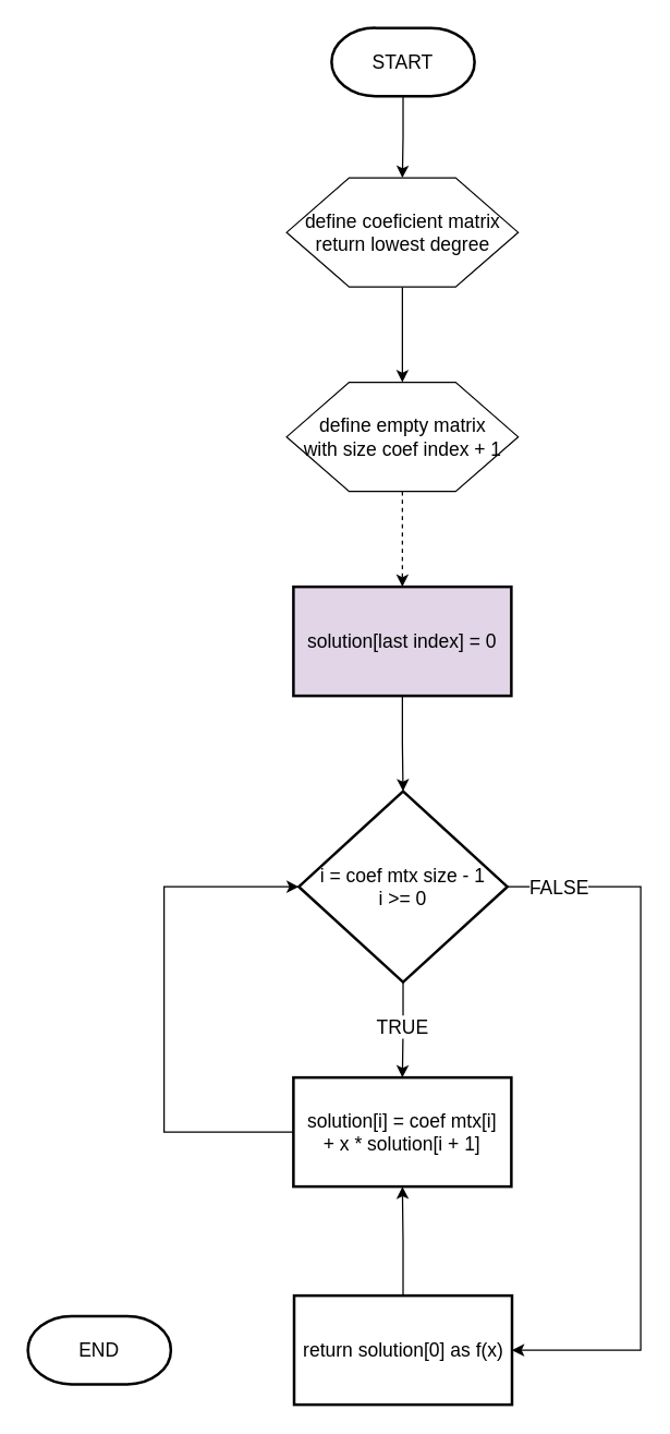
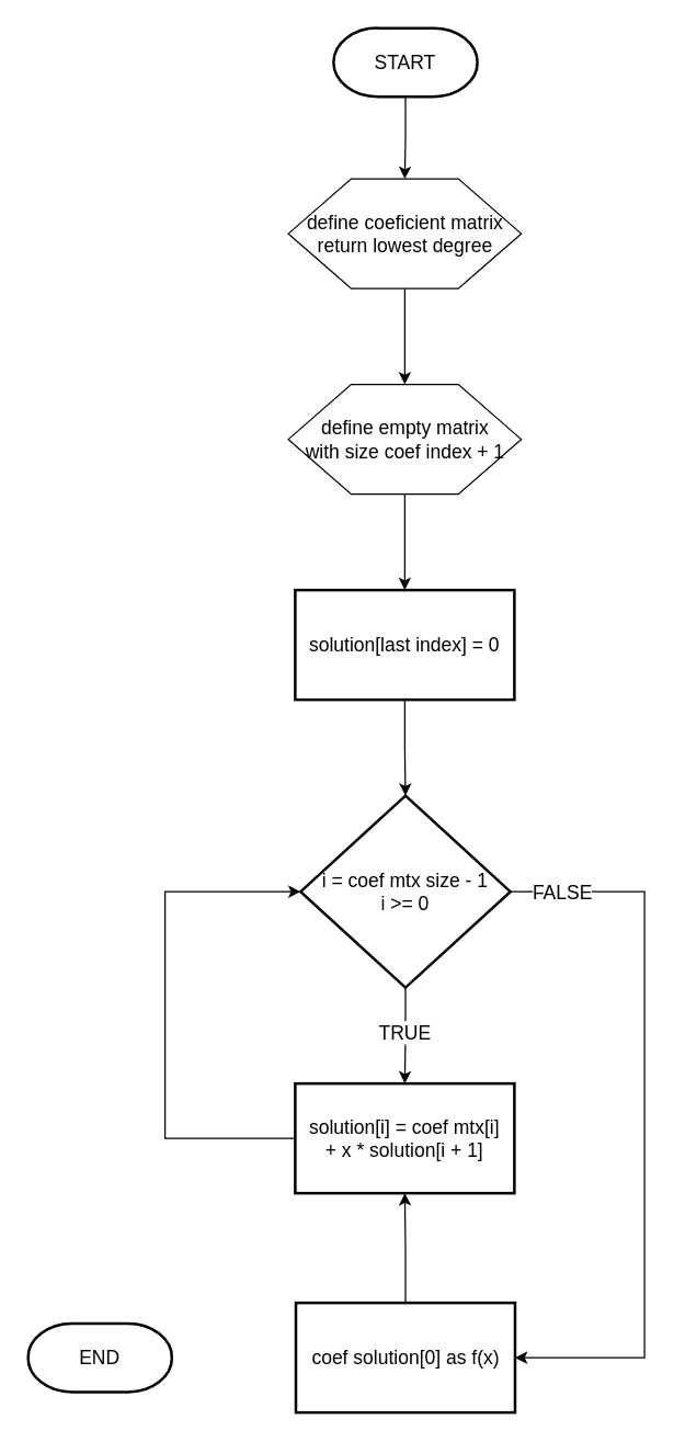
  <mxCell id="0" />
  <mxCell id="1" parent="0" />
  <mxCell id="2" value="" style="edgeStyle=orthogonalEdgeStyle;rounded=0;orthogonalLoop=1;jettySize=auto;html=1;" edge="1" parent="1" source="3" target="5"><mxGeometry relative="1" as="geometry" /></mxCell>
  <mxCell id="3" value="START" style="strokeWidth=2;html=1;shape=mxgraph.flowchart.terminator;whiteSpace=wrap;fontSize=14;" vertex="1" parent="1"><mxGeometry x="243" y="20" width="105" height="50" as="geometry" /></mxCell>
  <mxCell id="4" value="" style="edgeStyle=orthogonalEdgeStyle;rounded=0;orthogonalLoop=1;jettySize=auto;html=1;" edge="1" parent="1" source="5" target="7"><mxGeometry relative="1" as="geometry" /></mxCell>
  <mxCell id="5" value="define coeficient matrix&lt;div&gt;return lowest degree&lt;/div&gt;" style="verticalLabelPosition=middle;verticalAlign=middle;html=1;shape=hexagon;perimeter=hexagonPerimeter2;arcSize=6;size=0.27;labelPosition=center;align=center;fontSize=14;" vertex="1" parent="1"><mxGeometry x="210" y="130" width="170" height="80" as="geometry" /></mxCell>
- <mxCell id="6" value="" style="edgeStyle=orthogonalEdgeStyle;rounded=0;orthogonalLoop=1;jettySize=auto;html=1;dashed=1;" edge="1" parent="1" source="7" target="9"><mxGeometry relative="1" as="geometry" /></mxCell>
+ <mxCell id="6" value="" style="edgeStyle=orthogonalEdgeStyle;rounded=0;orthogonalLoop=1;jettySize=auto;html=1;" edge="1" parent="1" source="7" target="9"><mxGeometry relative="1" as="geometry" /></mxCell>
  <mxCell id="7" value="define empty matrix&lt;div&gt;with size coef index + 1&lt;/div&gt;" style="verticalLabelPosition=middle;verticalAlign=middle;html=1;shape=hexagon;perimeter=hexagonPerimeter2;arcSize=6;size=0.27;labelPosition=center;align=center;fontSize=14;" vertex="1" parent="1"><mxGeometry x="210" y="280" width="170" height="80" as="geometry" /></mxCell>
  <mxCell id="8" value="" style="edgeStyle=orthogonalEdgeStyle;rounded=0;orthogonalLoop=1;jettySize=auto;html=1;" edge="1" parent="1" source="9" target="14"><mxGeometry relative="1" as="geometry" /></mxCell>
- <mxCell id="9" value="solution[last index] = 0" style="rounded=1;whiteSpace=wrap;html=1;absoluteArcSize=1;arcSize=0;strokeWidth=2;fontSize=14;fillColor=#e1d5e7;" vertex="1" parent="1"><mxGeometry x="215" y="430" width="160" height="80" as="geometry" /></mxCell>
+ <mxCell id="9" value="solution[last index] = 0" style="rounded=1;whiteSpace=wrap;html=1;absoluteArcSize=1;arcSize=0;strokeWidth=2;fontSize=14;" vertex="1" parent="1"><mxGeometry x="215" y="430" width="160" height="80" as="geometry" /></mxCell>
  <mxCell id="10" value="" style="edgeStyle=orthogonalEdgeStyle;rounded=0;orthogonalLoop=1;jettySize=auto;html=1;" edge="1" parent="1" source="14" target="15"><mxGeometry relative="1" as="geometry" /></mxCell>
  <mxCell id="11" value="&lt;span style=&quot;font-size: 14px;&quot;&gt;TRUE&lt;/span&gt;" style="edgeLabel;html=1;align=center;verticalAlign=middle;resizable=0;points=[];" vertex="1" connectable="0" parent="10"><mxGeometry x="-0.106" y="-1" relative="1" as="geometry"><mxPoint as="offset" /></mxGeometry></mxCell>
  <mxCell id="12" style="edgeStyle=orthogonalEdgeStyle;rounded=0;orthogonalLoop=1;jettySize=auto;html=1;exitX=1;exitY=0.5;exitDx=0;exitDy=0;exitPerimeter=0;entryX=1;entryY=0.5;entryDx=0;entryDy=0;" edge="1" parent="1" source="14" target="18"><mxGeometry relative="1" as="geometry"><Array as="points"><mxPoint x="470" y="650" /><mxPoint x="470" y="990" /></Array></mxGeometry></mxCell>
  <mxCell id="13" value="&lt;font style=&quot;font-size: 14px;&quot;&gt;FALSE&lt;/font&gt;" style="edgeLabel;html=1;align=center;verticalAlign=middle;resizable=0;points=[];" vertex="1" connectable="0" parent="12"><mxGeometry x="-0.861" relative="1" as="geometry"><mxPoint as="offset" /></mxGeometry></mxCell>
  <mxCell id="14" value="i = coef mtx size - 1&lt;div&gt;i &amp;gt;= 0&lt;/div&gt;" style="strokeWidth=2;html=1;shape=mxgraph.flowchart.decision;whiteSpace=wrap;fontSize=14;" vertex="1" parent="1"><mxGeometry x="218.93" y="580" width="153.13" height="140" as="geometry" /></mxCell>
  <mxCell id="15" value="solution[i] = coef mtx[i]&lt;div&gt;+ x * solution[i + 1]&lt;/div&gt;" style="rounded=1;whiteSpace=wrap;html=1;absoluteArcSize=1;arcSize=0;strokeWidth=2;fontSize=14;" vertex="1" parent="1"><mxGeometry x="215" y="790" width="160" height="80" as="geometry" /></mxCell>
  <mxCell id="16" style="edgeStyle=orthogonalEdgeStyle;rounded=0;orthogonalLoop=1;jettySize=auto;html=1;exitX=0;exitY=0.5;exitDx=0;exitDy=0;entryX=0;entryY=0.5;entryDx=0;entryDy=0;entryPerimeter=0;" edge="1" parent="1" source="15" target="14"><mxGeometry relative="1" as="geometry"><Array as="points"><mxPoint x="120" y="830" /><mxPoint x="120" y="650" /></Array></mxGeometry></mxCell>
  <mxCell id="17" value="" style="edgeStyle=orthogonalEdgeStyle;rounded=0;orthogonalLoop=1;jettySize=auto;html=1;" edge="1" parent="1" source="18" target="15"><mxGeometry relative="1" as="geometry" /></mxCell>
- <mxCell id="18" value="return solution[0] as f(x)" style="rounded=1;whiteSpace=wrap;html=1;absoluteArcSize=1;arcSize=0;strokeWidth=2;fontSize=14;" vertex="1" parent="1"><mxGeometry x="215.5" y="950" width="160" height="80" as="geometry" /></mxCell>
+ <mxCell id="18" value="coef solution[0] as f(x)" style="rounded=1;whiteSpace=wrap;html=1;absoluteArcSize=1;arcSize=0;strokeWidth=2;fontSize=14;" vertex="1" parent="1"><mxGeometry x="215.5" y="950" width="160" height="80" as="geometry" /></mxCell>
  <mxCell id="19" value="END" style="strokeWidth=2;html=1;shape=mxgraph.flowchart.terminator;whiteSpace=wrap;fontSize=14;" vertex="1" parent="1"><mxGeometry x="20" y="965" width="105" height="50" as="geometry" /></mxCell>
